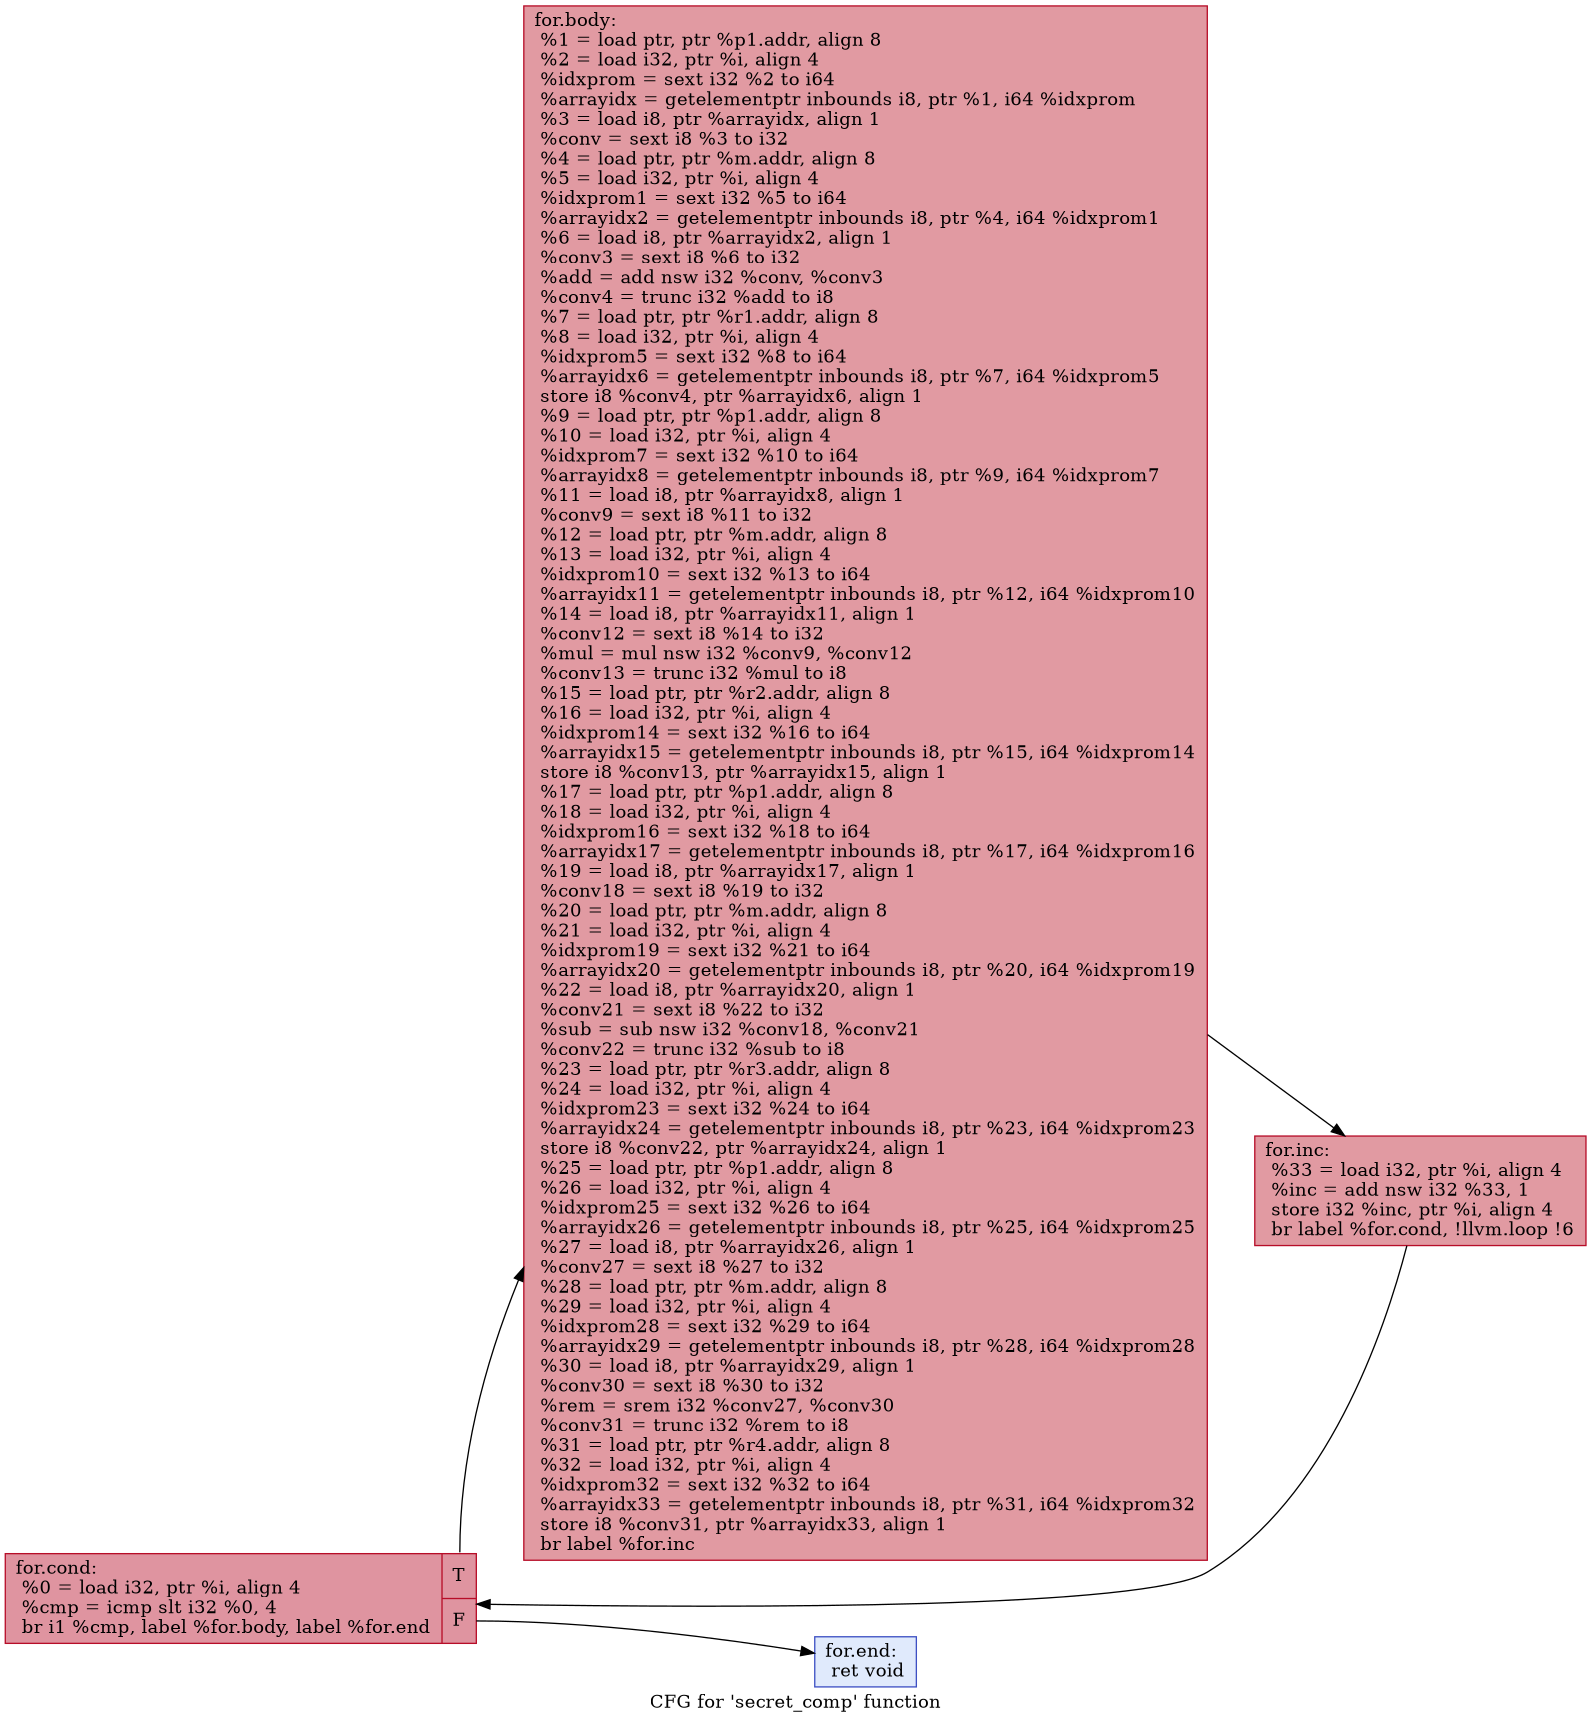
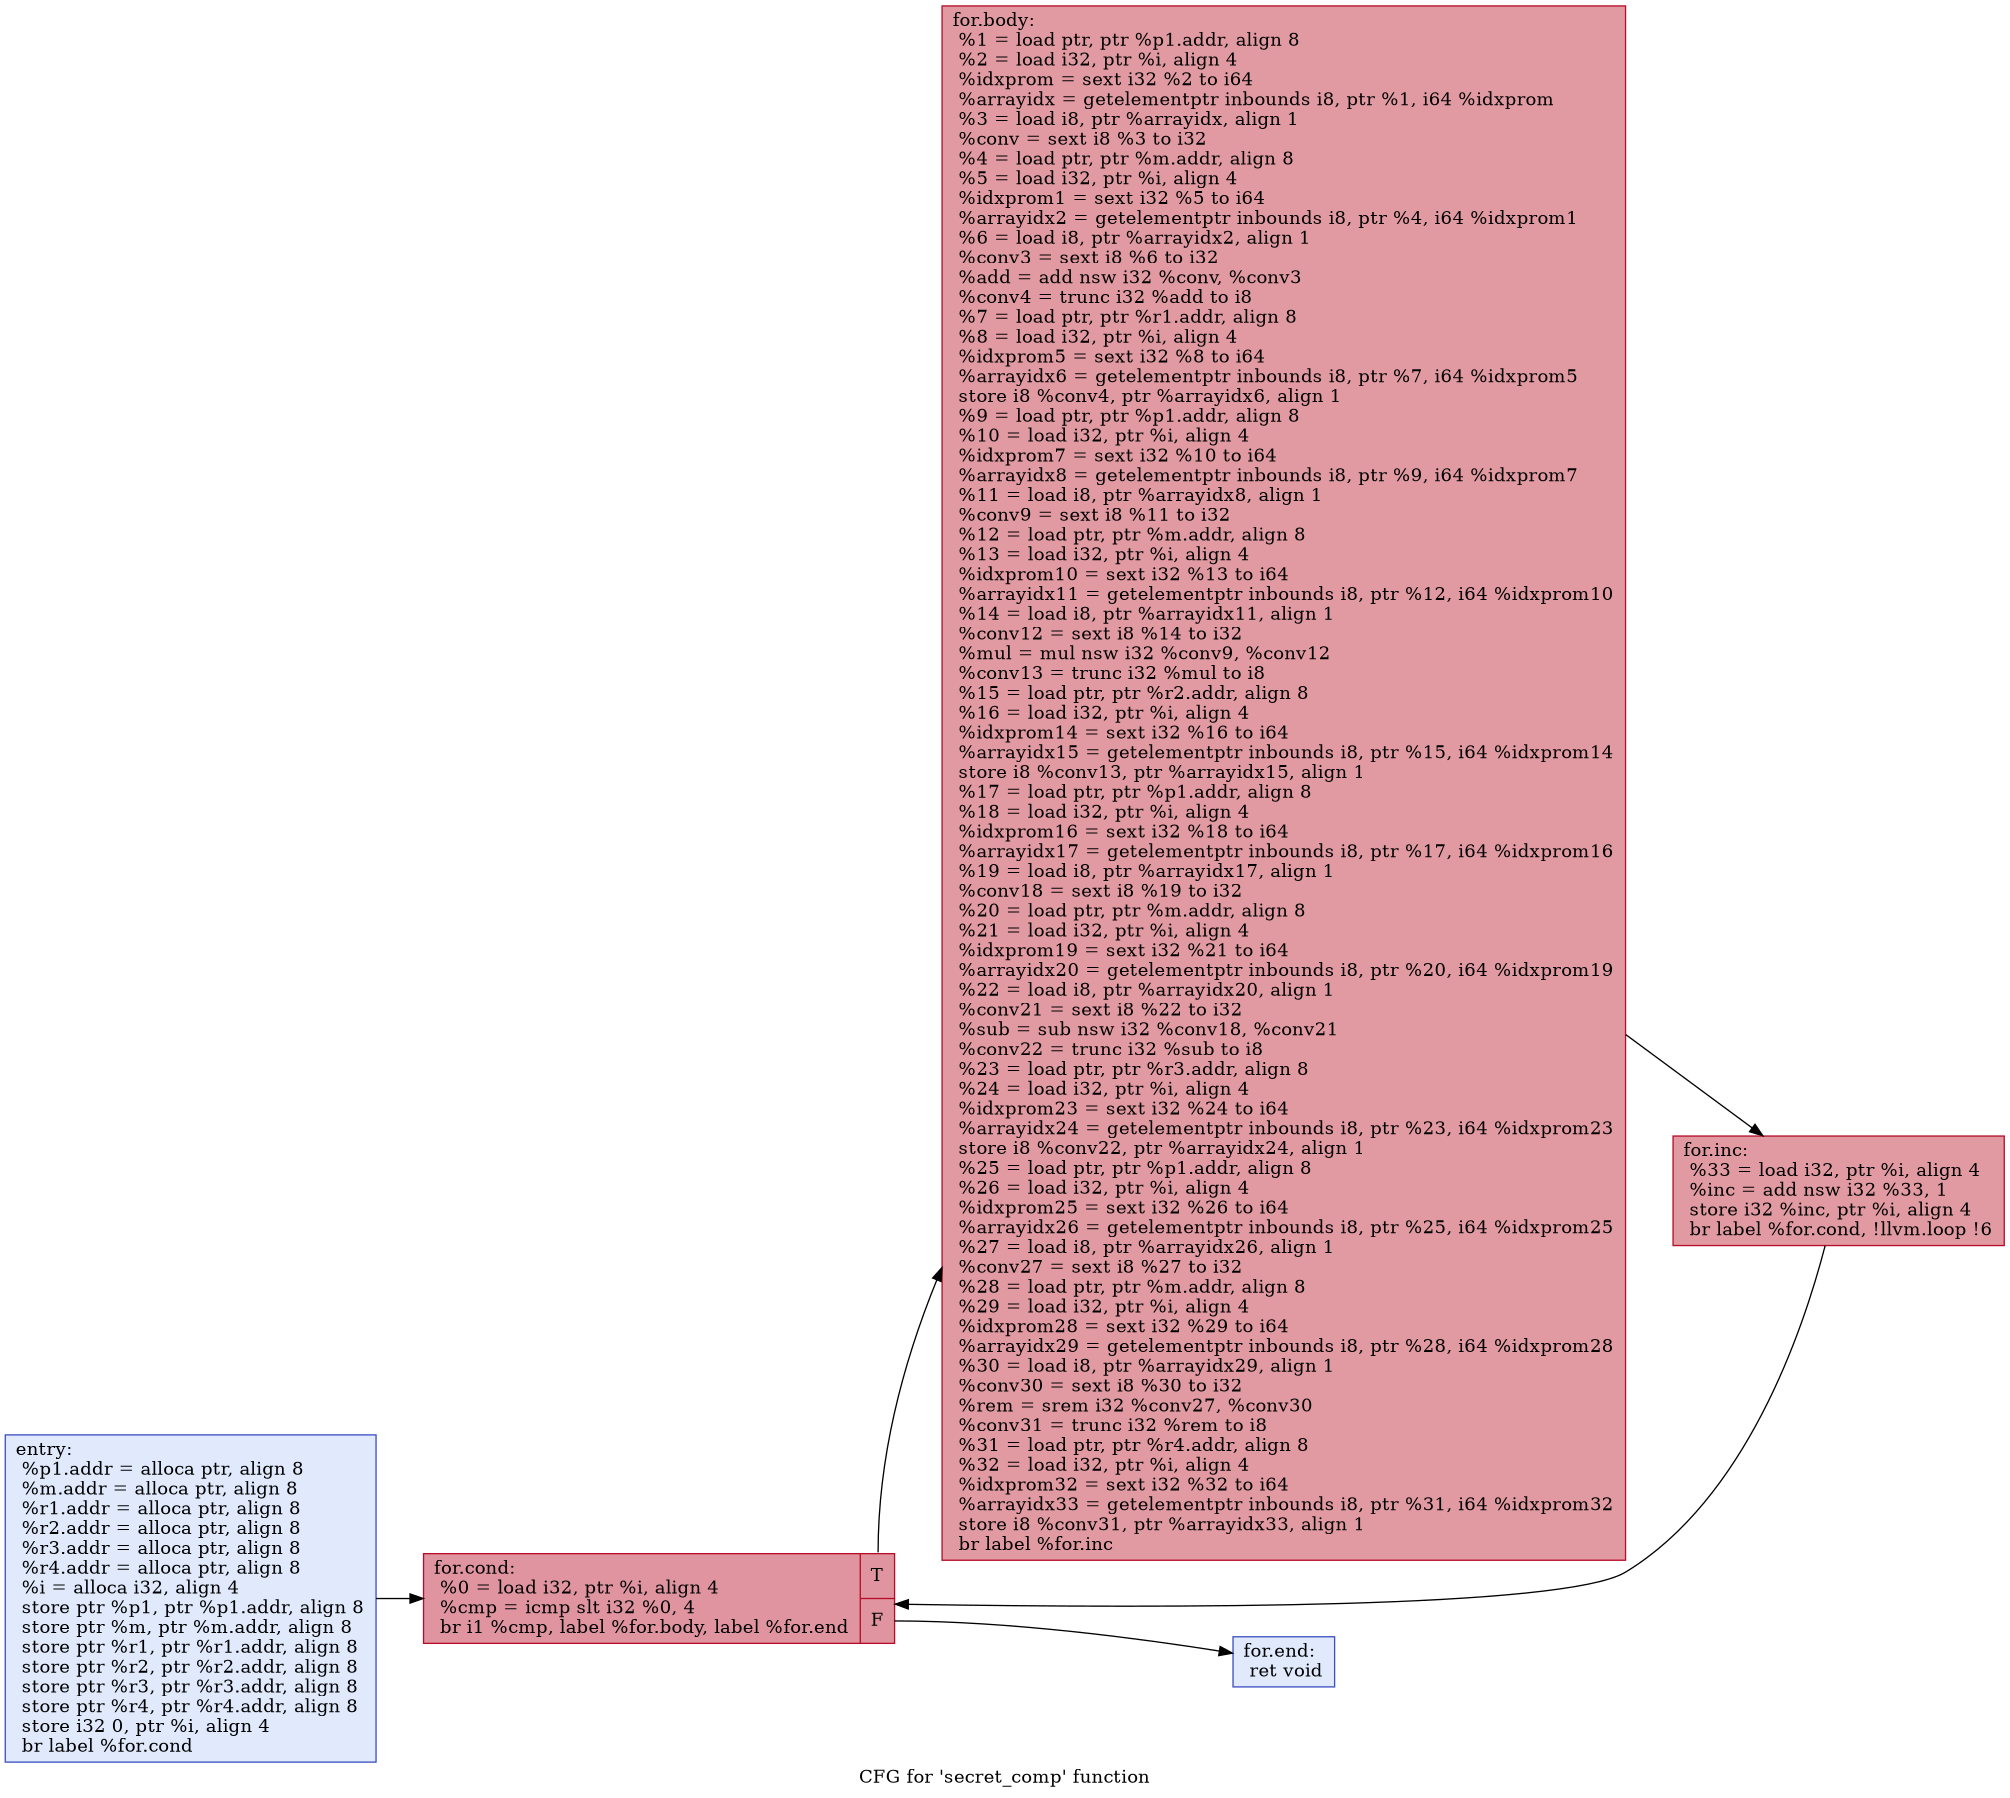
  digraph {
    label="CFG for 'secret_comp' function"
    rankdir=LR
    node [color="#b70d28ff" fillcolor="#b9d0f970" shape=record style=filled]
+   n1 [color="#3d50c3ff" label="{entry:\l  %p1.addr = alloca ptr, align 8\l  %m.addr = alloca ptr, align 8\l  %r1.addr = alloca ptr, align 8\l  %r2.addr = alloca ptr, align 8\l  %r3.addr = alloca ptr, align 8\l  %r4.addr = alloca ptr, align 8\l  %i = alloca i32, align 4\l  store ptr %p1, ptr %p1.addr, align 8\l  store ptr %m, ptr %m.addr, align 8\l  store ptr %r1, ptr %r1.addr, align 8\l  store ptr %r2, ptr %r2.addr, align 8\l  store ptr %r3, ptr %r3.addr, align 8\l  store ptr %r4, ptr %r4.addr, align 8\l  store i32 0, ptr %i, align 4\l  br label %for.cond\l}"]
    n2 [fillcolor="#b70d2870" label="{for.cond:                                         \l  %0 = load i32, ptr %i, align 4\l  %cmp = icmp slt i32 %0, 4\l  br i1 %cmp, label %for.body, label %for.end\l|{<s0>T|<s1>F}}"]
    n3 [fillcolor="#bb1b2c70" label="{for.body:                                         \l  %1 = load ptr, ptr %p1.addr, align 8\l  %2 = load i32, ptr %i, align 4\l  %idxprom = sext i32 %2 to i64\l  %arrayidx = getelementptr inbounds i8, ptr %1, i64 %idxprom\l  %3 = load i8, ptr %arrayidx, align 1\l  %conv = sext i8 %3 to i32\l  %4 = load ptr, ptr %m.addr, align 8\l  %5 = load i32, ptr %i, align 4\l  %idxprom1 = sext i32 %5 to i64\l  %arrayidx2 = getelementptr inbounds i8, ptr %4, i64 %idxprom1\l  %6 = load i8, ptr %arrayidx2, align 1\l  %conv3 = sext i8 %6 to i32\l  %add = add nsw i32 %conv, %conv3\l  %conv4 = trunc i32 %add to i8\l  %7 = load ptr, ptr %r1.addr, align 8\l  %8 = load i32, ptr %i, align 4\l  %idxprom5 = sext i32 %8 to i64\l  %arrayidx6 = getelementptr inbounds i8, ptr %7, i64 %idxprom5\l  store i8 %conv4, ptr %arrayidx6, align 1\l  %9 = load ptr, ptr %p1.addr, align 8\l  %10 = load i32, ptr %i, align 4\l  %idxprom7 = sext i32 %10 to i64\l  %arrayidx8 = getelementptr inbounds i8, ptr %9, i64 %idxprom7\l  %11 = load i8, ptr %arrayidx8, align 1\l  %conv9 = sext i8 %11 to i32\l  %12 = load ptr, ptr %m.addr, align 8\l  %13 = load i32, ptr %i, align 4\l  %idxprom10 = sext i32 %13 to i64\l  %arrayidx11 = getelementptr inbounds i8, ptr %12, i64 %idxprom10\l  %14 = load i8, ptr %arrayidx11, align 1\l  %conv12 = sext i8 %14 to i32\l  %mul = mul nsw i32 %conv9, %conv12\l  %conv13 = trunc i32 %mul to i8\l  %15 = load ptr, ptr %r2.addr, align 8\l  %16 = load i32, ptr %i, align 4\l  %idxprom14 = sext i32 %16 to i64\l  %arrayidx15 = getelementptr inbounds i8, ptr %15, i64 %idxprom14\l  store i8 %conv13, ptr %arrayidx15, align 1\l  %17 = load ptr, ptr %p1.addr, align 8\l  %18 = load i32, ptr %i, align 4\l  %idxprom16 = sext i32 %18 to i64\l  %arrayidx17 = getelementptr inbounds i8, ptr %17, i64 %idxprom16\l  %19 = load i8, ptr %arrayidx17, align 1\l  %conv18 = sext i8 %19 to i32\l  %20 = load ptr, ptr %m.addr, align 8\l  %21 = load i32, ptr %i, align 4\l  %idxprom19 = sext i32 %21 to i64\l  %arrayidx20 = getelementptr inbounds i8, ptr %20, i64 %idxprom19\l  %22 = load i8, ptr %arrayidx20, align 1\l  %conv21 = sext i8 %22 to i32\l  %sub = sub nsw i32 %conv18, %conv21\l  %conv22 = trunc i32 %sub to i8\l  %23 = load ptr, ptr %r3.addr, align 8\l  %24 = load i32, ptr %i, align 4\l  %idxprom23 = sext i32 %24 to i64\l  %arrayidx24 = getelementptr inbounds i8, ptr %23, i64 %idxprom23\l  store i8 %conv22, ptr %arrayidx24, align 1\l  %25 = load ptr, ptr %p1.addr, align 8\l  %26 = load i32, ptr %i, align 4\l  %idxprom25 = sext i32 %26 to i64\l  %arrayidx26 = getelementptr inbounds i8, ptr %25, i64 %idxprom25\l  %27 = load i8, ptr %arrayidx26, align 1\l  %conv27 = sext i8 %27 to i32\l  %28 = load ptr, ptr %m.addr, align 8\l  %29 = load i32, ptr %i, align 4\l  %idxprom28 = sext i32 %29 to i64\l  %arrayidx29 = getelementptr inbounds i8, ptr %28, i64 %idxprom28\l  %30 = load i8, ptr %arrayidx29, align 1\l  %conv30 = sext i8 %30 to i32\l  %rem = srem i32 %conv27, %conv30\l  %conv31 = trunc i32 %rem to i8\l  %31 = load ptr, ptr %r4.addr, align 8\l  %32 = load i32, ptr %i, align 4\l  %idxprom32 = sext i32 %32 to i64\l  %arrayidx33 = getelementptr inbounds i8, ptr %31, i64 %idxprom32\l  store i8 %conv31, ptr %arrayidx33, align 1\l  br label %for.inc\l}"]
    n4 [color="#3d50c3ff" label="{for.end:                                          \l  ret void\l}"]
    n5 [fillcolor="#bb1b2c70" label="{for.inc:                                          \l  %33 = load i32, ptr %i, align 4\l  %inc = add nsw i32 %33, 1\l  store i32 %inc, ptr %i, align 4\l  br label %for.cond, !llvm.loop !6\l}"]
+   n1 -> n2
    n2 -> n3 [tailport=s0]
    n2 -> n4 [tailport=s1]
    n3 -> n5
    n5 -> n2
  }
